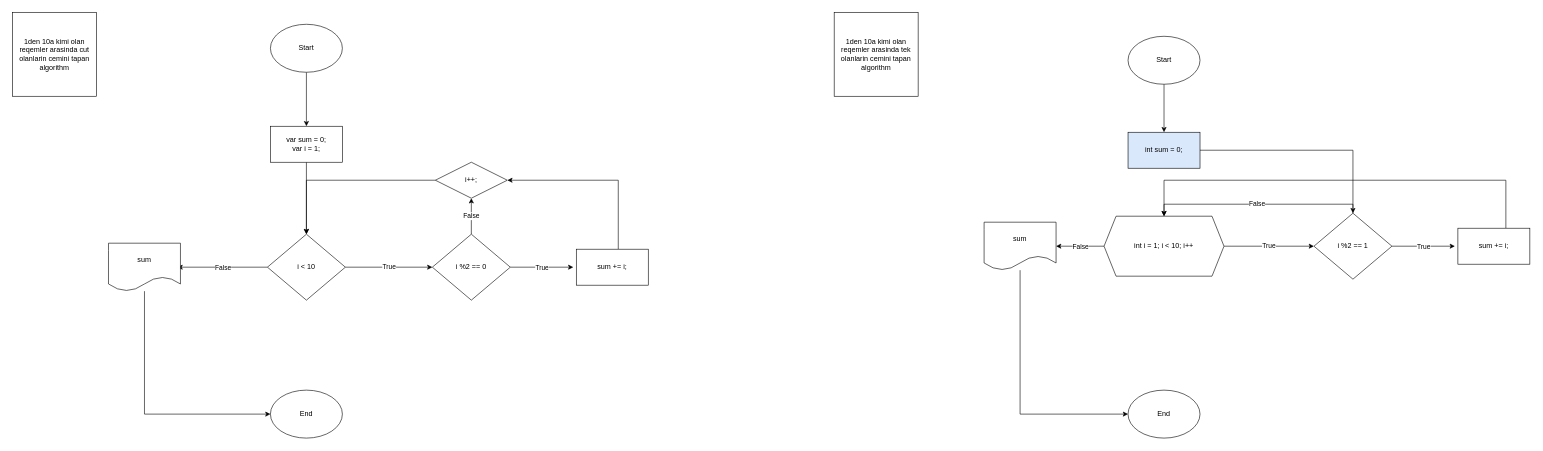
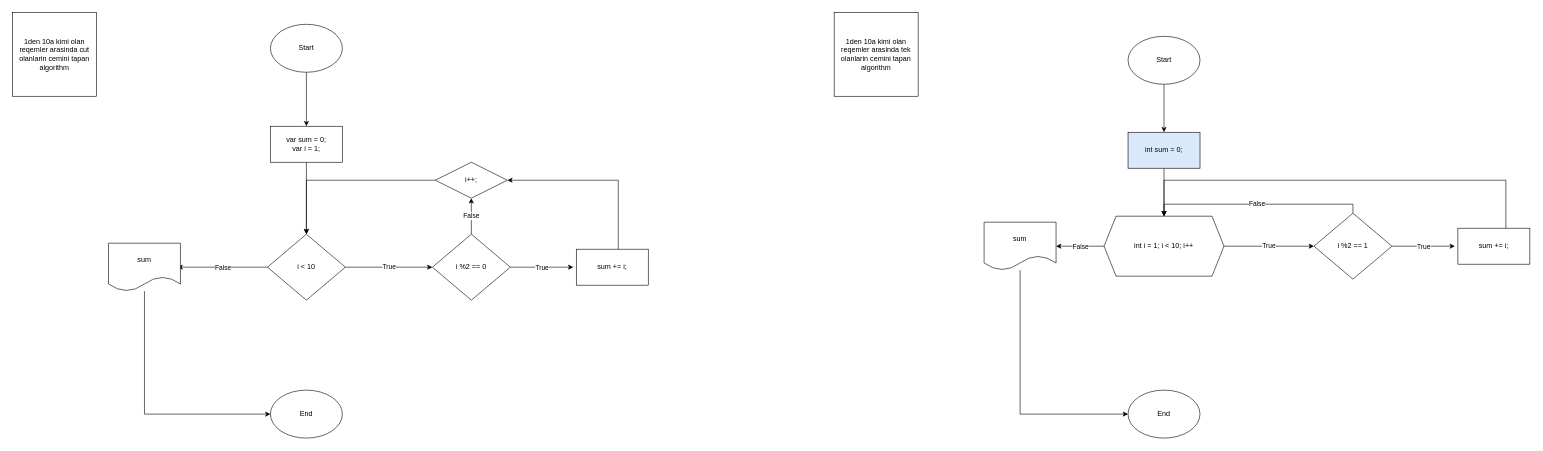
  <mxCell id="0" />
  <mxCell id="1" parent="0" />
  <mxCell id="2" value="1den 10a kimi olan reqemler arasinda cut olanlarin cemini tapan algorithm" style="whiteSpace=wrap;html=1;aspect=fixed;" vertex="1" parent="1"><mxGeometry x="20" y="20" width="140" height="140" as="geometry" /></mxCell>
  <mxCell id="3" style="edgeStyle=orthogonalEdgeStyle;rounded=0;orthogonalLoop=1;jettySize=auto;html=1;entryX=0.5;entryY=0;entryDx=0;entryDy=0;" edge="1" parent="1" source="4" target="6"><mxGeometry relative="1" as="geometry" /></mxCell>
  <mxCell id="4" value="Start" style="ellipse;whiteSpace=wrap;html=1;" vertex="1" parent="1"><mxGeometry x="450" y="40" width="120" height="80" as="geometry" /></mxCell>
  <mxCell id="5" value="" style="edgeStyle=orthogonalEdgeStyle;rounded=0;orthogonalLoop=1;jettySize=auto;html=1;" edge="1" parent="1" source="6" target="9"><mxGeometry relative="1" as="geometry" /></mxCell>
  <mxCell id="6" value="var sum = 0;&lt;br&gt;var i = 1;" style="rounded=0;whiteSpace=wrap;html=1;" vertex="1" parent="1"><mxGeometry x="450" y="210" width="120" height="60" as="geometry" /></mxCell>
  <mxCell id="7" value="True" style="edgeStyle=orthogonalEdgeStyle;rounded=0;orthogonalLoop=1;jettySize=auto;html=1;" edge="1" parent="1" source="9" target="12"><mxGeometry relative="1" as="geometry" /></mxCell>
  <mxCell id="8" value="False" style="edgeStyle=orthogonalEdgeStyle;rounded=0;orthogonalLoop=1;jettySize=auto;html=1;" edge="1" parent="1" source="9"><mxGeometry relative="1" as="geometry"><mxPoint x="295" y="445" as="targetPoint" /></mxGeometry></mxCell>
  <mxCell id="9" value="i &amp;lt; 10" style="rhombus;whiteSpace=wrap;html=1;rounded=0;" vertex="1" parent="1"><mxGeometry x="445" y="390" width="130" height="110" as="geometry" /></mxCell>
  <mxCell id="10" value="True" style="edgeStyle=orthogonalEdgeStyle;rounded=0;orthogonalLoop=1;jettySize=auto;html=1;" edge="1" parent="1" source="12"><mxGeometry relative="1" as="geometry"><mxPoint x="955" y="445" as="targetPoint" /></mxGeometry></mxCell>
  <mxCell id="11" value="False" style="edgeStyle=orthogonalEdgeStyle;rounded=0;orthogonalLoop=1;jettySize=auto;html=1;exitX=0.5;exitY=0;exitDx=0;exitDy=0;entryX=0.5;entryY=1;entryDx=0;entryDy=0;" edge="1" parent="1" source="12" target="16"><mxGeometry relative="1" as="geometry" /></mxCell>
  <mxCell id="12" value="i %2 == 0" style="rhombus;whiteSpace=wrap;html=1;rounded=0;" vertex="1" parent="1"><mxGeometry x="720" y="390" width="130" height="110" as="geometry" /></mxCell>
  <mxCell id="13" style="edgeStyle=orthogonalEdgeStyle;rounded=0;orthogonalLoop=1;jettySize=auto;html=1;entryX=0.5;entryY=0;entryDx=0;entryDy=0;startArrow=none;" edge="1" parent="1" source="16" target="9"><mxGeometry relative="1" as="geometry"><Array as="points"><mxPoint x="510" y="300" /></Array></mxGeometry></mxCell>
  <mxCell id="14" style="edgeStyle=orthogonalEdgeStyle;rounded=0;orthogonalLoop=1;jettySize=auto;html=1;entryX=1;entryY=0.5;entryDx=0;entryDy=0;" edge="1" parent="1" source="15" target="16"><mxGeometry relative="1" as="geometry"><Array as="points"><mxPoint x="1030" y="300" /></Array></mxGeometry></mxCell>
  <mxCell id="15" value="sum += i;" style="rounded=0;whiteSpace=wrap;html=1;" vertex="1" parent="1"><mxGeometry x="960" y="415" width="120" height="60" as="geometry" /></mxCell>
  <mxCell id="16" value="i++;" style="rhombus;whiteSpace=wrap;html=1;" vertex="1" parent="1"><mxGeometry x="725" y="270" width="120" height="60" as="geometry" /></mxCell>
  <mxCell id="17" style="edgeStyle=orthogonalEdgeStyle;rounded=0;orthogonalLoop=1;jettySize=auto;html=1;entryX=0;entryY=0.5;entryDx=0;entryDy=0;" edge="1" parent="1" source="18" target="19"><mxGeometry relative="1" as="geometry"><Array as="points"><mxPoint x="240" y="690" /></Array></mxGeometry></mxCell>
  <mxCell id="18" value="sum" style="shape=document;whiteSpace=wrap;html=1;boundedLbl=1;" vertex="1" parent="1"><mxGeometry x="180" y="405" width="120" height="80" as="geometry" /></mxCell>
  <mxCell id="19" value="End" style="ellipse;whiteSpace=wrap;html=1;" vertex="1" parent="1"><mxGeometry x="450" y="650" width="120" height="80" as="geometry" /></mxCell>
  <mxCell id="20" value="1den 10a kimi olan reqemler arasinda tek olanlarin cemini tapan algorithm" style="whiteSpace=wrap;html=1;aspect=fixed;" vertex="1" parent="1"><mxGeometry x="1390" y="20" width="140" height="140" as="geometry" /></mxCell>
  <mxCell id="21" style="edgeStyle=orthogonalEdgeStyle;rounded=0;orthogonalLoop=1;jettySize=auto;html=1;entryX=0.5;entryY=0;entryDx=0;entryDy=0;" edge="1" parent="1" source="22" target="24"><mxGeometry relative="1" as="geometry" /></mxCell>
  <mxCell id="22" value="Start" style="ellipse;whiteSpace=wrap;html=1;" vertex="1" parent="1"><mxGeometry x="1880" y="60" width="120" height="80" as="geometry" /></mxCell>
- <mxCell id="23" style="edgeStyle=orthogonalEdgeStyle;rounded=0;orthogonalLoop=1;jettySize=auto;html=1;" edge="1" parent="1" source="24" target="30"><mxGeometry relative="1" as="geometry" /></mxCell>
+ <mxCell id="23" style="edgeStyle=orthogonalEdgeStyle;rounded=0;orthogonalLoop=1;jettySize=auto;html=1;entryX=0.5;entryY=0;entryDx=0;entryDy=0;" edge="1" parent="1" source="24" target="27"><mxGeometry relative="1" as="geometry" /></mxCell>
  <mxCell id="24" value="int sum = 0;" style="rounded=0;whiteSpace=wrap;html=1;fillColor=#dae8fc;" vertex="1" parent="1"><mxGeometry x="1880" y="220" width="120" height="60" as="geometry" /></mxCell>
  <mxCell id="25" value="True" style="edgeStyle=orthogonalEdgeStyle;rounded=0;orthogonalLoop=1;jettySize=auto;html=1;entryX=0;entryY=0.5;entryDx=0;entryDy=0;" edge="1" parent="1" source="27" target="30"><mxGeometry relative="1" as="geometry" /></mxCell>
  <mxCell id="26" value="False" style="edgeStyle=orthogonalEdgeStyle;rounded=0;orthogonalLoop=1;jettySize=auto;html=1;" edge="1" parent="1" source="27"><mxGeometry relative="1" as="geometry"><mxPoint x="1760" y="410" as="targetPoint" /></mxGeometry></mxCell>
  <mxCell id="27" value="int i = 1; i &amp;lt; 10; i++" style="shape=hexagon;perimeter=hexagonPerimeter2;whiteSpace=wrap;html=1;fixedSize=1;" vertex="1" parent="1"><mxGeometry x="1840" y="360" width="200" height="100" as="geometry" /></mxCell>
  <mxCell id="28" value="True" style="edgeStyle=orthogonalEdgeStyle;rounded=0;orthogonalLoop=1;jettySize=auto;html=1;" edge="1" parent="1" source="30"><mxGeometry relative="1" as="geometry"><mxPoint x="2425" y="410" as="targetPoint" /></mxGeometry></mxCell>
  <mxCell id="29" value="False" style="edgeStyle=orthogonalEdgeStyle;rounded=0;orthogonalLoop=1;jettySize=auto;html=1;entryX=0.5;entryY=0;entryDx=0;entryDy=0;" edge="1" parent="1" source="30" target="27"><mxGeometry relative="1" as="geometry"><Array as="points"><mxPoint x="2255" y="340" /><mxPoint x="1940" y="340" /></Array></mxGeometry></mxCell>
  <mxCell id="30" value="i %2 == 1" style="rhombus;whiteSpace=wrap;html=1;rounded=0;" vertex="1" parent="1"><mxGeometry x="2190" y="355" width="130" height="110" as="geometry" /></mxCell>
  <mxCell id="31" style="edgeStyle=orthogonalEdgeStyle;rounded=0;orthogonalLoop=1;jettySize=auto;html=1;entryX=0.5;entryY=0;entryDx=0;entryDy=0;" edge="1" parent="1" source="32" target="27"><mxGeometry relative="1" as="geometry"><Array as="points"><mxPoint x="2510" y="300" /><mxPoint x="1940" y="300" /></Array></mxGeometry></mxCell>
  <mxCell id="32" value="sum += i;" style="rounded=0;whiteSpace=wrap;html=1;" vertex="1" parent="1"><mxGeometry x="2430" y="380" width="120" height="60" as="geometry" /></mxCell>
  <mxCell id="33" style="edgeStyle=orthogonalEdgeStyle;rounded=0;orthogonalLoop=1;jettySize=auto;html=1;entryX=0;entryY=0.5;entryDx=0;entryDy=0;" edge="1" parent="1" source="34" target="35"><mxGeometry relative="1" as="geometry"><Array as="points"><mxPoint x="1700" y="690" /></Array></mxGeometry></mxCell>
  <mxCell id="34" value="sum" style="shape=document;whiteSpace=wrap;html=1;boundedLbl=1;" vertex="1" parent="1"><mxGeometry x="1640" y="370" width="120" height="80" as="geometry" /></mxCell>
  <mxCell id="35" value="End" style="ellipse;whiteSpace=wrap;html=1;" vertex="1" parent="1"><mxGeometry x="1880" y="650" width="120" height="80" as="geometry" /></mxCell>
